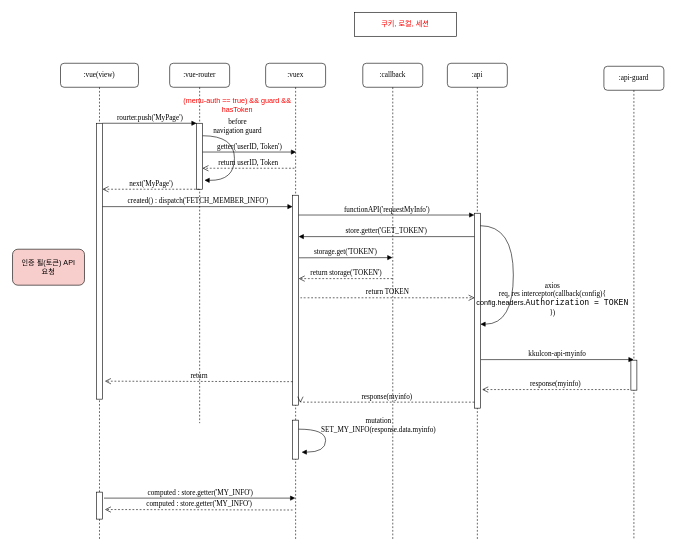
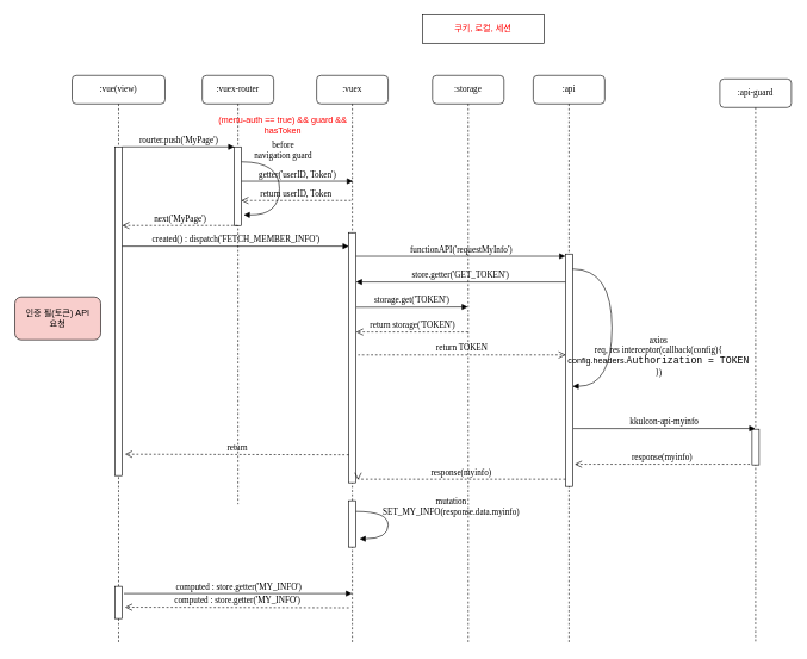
  <mxCell id="0" />
  <mxCell id="1" parent="0" />
- <mxCell id="2" value=":vue-router" style="shape=umlLifeline;perimeter=lifelinePerimeter;whiteSpace=wrap;html=1;container=1;collapsible=0;recursiveResize=0;outlineConnect=0;rounded=1;shadow=0;comic=0;labelBackgroundColor=none;strokeWidth=1;fontFamily=Verdana;fontSize=12;align=center;" vertex="1" parent="1"><mxGeometry x="282" y="105" width="100" height="600" as="geometry" /></mxCell>
+ <mxCell id="2" value=":vuex-router" style="shape=umlLifeline;perimeter=lifelinePerimeter;whiteSpace=wrap;html=1;container=1;collapsible=0;recursiveResize=0;outlineConnect=0;rounded=1;shadow=0;comic=0;labelBackgroundColor=none;strokeWidth=1;fontFamily=Verdana;fontSize=12;align=center;" vertex="1" parent="1"><mxGeometry x="282" y="105" width="100" height="600" as="geometry" /></mxCell>
  <mxCell id="3" value="" style="html=1;points=[];perimeter=orthogonalPerimeter;rounded=0;shadow=0;comic=0;labelBackgroundColor=none;strokeWidth=1;fontFamily=Verdana;fontSize=12;align=center;" vertex="1" parent="2"><mxGeometry x="45" y="100" width="10" height="110" as="geometry" /></mxCell>
  <mxCell id="4" value="before&lt;br&gt;navigation guard" style="html=1;verticalAlign=bottom;endArrow=block;labelBackgroundColor=none;fontFamily=Verdana;fontSize=12;elbow=vertical;edgeStyle=orthogonalEdgeStyle;curved=1;exitX=1.038;exitY=0.345;exitPerimeter=0;" edge="1" parent="2"><mxGeometry x="-0.417" y="-6" relative="1" as="geometry"><mxPoint x="55.003" y="120.83" as="sourcePoint" /><mxPoint x="58" y="195" as="targetPoint" /><Array as="points"><mxPoint x="108" y="121" /><mxPoint x="108" y="196" /></Array><mxPoint x="6" y="-6" as="offset" /></mxGeometry></mxCell>
  <mxCell id="5" value="getter('userID, Token')" style="html=1;verticalAlign=bottom;endArrow=block;labelBackgroundColor=none;fontFamily=Verdana;fontSize=12;edgeStyle=elbowEdgeStyle;elbow=vertical;" edge="1" parent="2"><mxGeometry relative="1" as="geometry"><mxPoint x="55.0" y="148.0" as="sourcePoint" /><mxPoint x="210.88" y="148.08" as="targetPoint" /></mxGeometry></mxCell>
  <mxCell id="6" value=":vuex" style="shape=umlLifeline;perimeter=lifelinePerimeter;whiteSpace=wrap;html=1;container=1;collapsible=0;recursiveResize=0;outlineConnect=0;rounded=1;shadow=0;comic=0;labelBackgroundColor=none;strokeWidth=1;fontFamily=Verdana;fontSize=12;align=center;" vertex="1" parent="1"><mxGeometry x="442" y="105" width="100" height="795" as="geometry" /></mxCell>
  <mxCell id="7" value="" style="html=1;points=[];perimeter=orthogonalPerimeter;rounded=0;shadow=0;comic=0;labelBackgroundColor=none;strokeWidth=1;fontFamily=Verdana;fontSize=12;align=center;" vertex="1" parent="6"><mxGeometry x="45" y="220" width="10" height="350" as="geometry" /></mxCell>
  <mxCell id="8" value="return" style="html=1;verticalAlign=bottom;endArrow=open;dashed=1;endSize=8;labelBackgroundColor=none;fontFamily=Verdana;fontSize=12;edgeStyle=elbowEdgeStyle;elbow=vertical;entryX=1.4;entryY=0.935;entryDx=0;entryDy=0;entryPerimeter=0;" edge="1" parent="6" target="19"><mxGeometry relative="1" as="geometry"><mxPoint x="-240" y="540" as="targetPoint" /><Array as="points"><mxPoint x="-134" y="530" /></Array><mxPoint x="45.0" y="530.83" as="sourcePoint" /></mxGeometry></mxCell>
  <mxCell id="9" value="functionAPI('requestMyInfo')" style="html=1;verticalAlign=bottom;endArrow=block;labelBackgroundColor=none;fontFamily=Verdana;fontSize=12;edgeStyle=elbowEdgeStyle;elbow=vertical;" edge="1" parent="6"><mxGeometry relative="1" as="geometry"><mxPoint x="55" y="253" as="sourcePoint" /><mxPoint x="348" y="253" as="targetPoint" /></mxGeometry></mxCell>
  <mxCell id="10" value="" style="html=1;points=[];perimeter=orthogonalPerimeter;rounded=0;shadow=0;comic=0;labelBackgroundColor=none;strokeWidth=1;fontFamily=Verdana;fontSize=12;align=center;" vertex="1" parent="6"><mxGeometry x="45" y="595" width="10" height="65" as="geometry" /></mxCell>
  <mxCell id="11" value="mutation &lt;br&gt;SET_MY_INFO(response.data.myinfo)" style="html=1;verticalAlign=bottom;endArrow=block;labelBackgroundColor=none;fontFamily=Verdana;fontSize=12;elbow=vertical;edgeStyle=orthogonalEdgeStyle;curved=1;entryX=1;entryY=0.286;entryPerimeter=0;exitX=1.038;exitY=0.345;exitPerimeter=0;" edge="1" parent="6"><mxGeometry x="-0.109" y="88" relative="1" as="geometry"><mxPoint x="55.003" y="610.04" as="sourcePoint" /><mxPoint x="60.003" y="648.373" as="targetPoint" /><Array as="points"><mxPoint x="100" y="610.04" /><mxPoint x="100" y="648.04" /></Array><mxPoint as="offset" /></mxGeometry></mxCell>
  <mxCell id="12" value="computed : store.getter('MY_INFO')" style="html=1;verticalAlign=bottom;endArrow=open;dashed=1;endSize=8;labelBackgroundColor=none;fontFamily=Verdana;fontSize=12;edgeStyle=elbowEdgeStyle;elbow=vertical;entryX=1.4;entryY=0.935;entryDx=0;entryDy=0;entryPerimeter=0;" edge="1" parent="6"><mxGeometry relative="1" as="geometry"><mxPoint x="-268" y="744.1" as="targetPoint" /><Array as="points"><mxPoint x="-134" y="744" /></Array><mxPoint x="45.0" y="744.83" as="sourcePoint" /></mxGeometry></mxCell>
  <mxCell id="13" value="return userID, Token" style="html=1;verticalAlign=bottom;endArrow=open;dashed=1;endSize=8;labelBackgroundColor=none;fontFamily=Verdana;fontSize=12;edgeStyle=elbowEdgeStyle;elbow=vertical;" edge="1" parent="6"><mxGeometry relative="1" as="geometry"><mxPoint x="-105.4" y="175" as="targetPoint" /><Array as="points"><mxPoint x="-83.5" y="175" /></Array><mxPoint x="48" y="175" as="sourcePoint" /></mxGeometry></mxCell>
  <mxCell id="14" value=":api" style="shape=umlLifeline;perimeter=lifelinePerimeter;whiteSpace=wrap;html=1;container=1;collapsible=0;recursiveResize=0;outlineConnect=0;rounded=1;shadow=0;comic=0;labelBackgroundColor=none;strokeWidth=1;fontFamily=Verdana;fontSize=12;align=center;" vertex="1" parent="1"><mxGeometry x="745" y="105" width="100" height="795" as="geometry" /></mxCell>
  <mxCell id="15" value=":api-guard" style="shape=umlLifeline;perimeter=lifelinePerimeter;whiteSpace=wrap;html=1;container=1;collapsible=0;recursiveResize=0;outlineConnect=0;rounded=1;shadow=0;comic=0;labelBackgroundColor=none;strokeWidth=1;fontFamily=Verdana;fontSize=12;align=center;" vertex="1" parent="1"><mxGeometry x="1006" y="110" width="100" height="790" as="geometry" /></mxCell>
  <mxCell id="16" value="" style="html=1;points=[];perimeter=orthogonalPerimeter;rounded=0;shadow=0;comic=0;labelBackgroundColor=none;strokeWidth=1;fontFamily=Verdana;fontSize=12;align=center;" vertex="1" parent="15"><mxGeometry x="45" y="490" width="10" height="50" as="geometry" /></mxCell>
  <mxCell id="17" value="response(myinfo)" style="html=1;verticalAlign=bottom;endArrow=open;dashed=1;endSize=8;labelBackgroundColor=none;fontFamily=Verdana;fontSize=12;edgeStyle=elbowEdgeStyle;elbow=vertical;entryX=1.3;entryY=0.906;entryDx=0;entryDy=0;entryPerimeter=0;" edge="1" parent="15" target="23"><mxGeometry relative="1" as="geometry"><mxPoint x="-248" y="540" as="targetPoint" /><Array as="points" /><mxPoint x="42" y="539" as="sourcePoint" /></mxGeometry></mxCell>
  <mxCell id="18" value=":vue(view)" style="shape=umlLifeline;perimeter=lifelinePerimeter;whiteSpace=wrap;html=1;container=1;collapsible=0;recursiveResize=0;outlineConnect=0;rounded=1;shadow=0;comic=0;labelBackgroundColor=none;strokeWidth=1;fontFamily=Verdana;fontSize=12;align=center;" vertex="1" parent="1"><mxGeometry x="100" y="105" width="130" height="795" as="geometry" /></mxCell>
  <mxCell id="19" value="" style="html=1;points=[];perimeter=orthogonalPerimeter;rounded=0;shadow=0;comic=0;labelBackgroundColor=none;strokeWidth=1;fontFamily=Verdana;fontSize=12;align=center;" vertex="1" parent="18"><mxGeometry x="60" y="100" width="10" height="460" as="geometry" /></mxCell>
  <mxCell id="20" value="next('MyPage')" style="html=1;verticalAlign=bottom;endArrow=open;dashed=1;endSize=8;labelBackgroundColor=none;fontFamily=Verdana;fontSize=12;edgeStyle=elbowEdgeStyle;elbow=vertical;" edge="1" parent="18"><mxGeometry relative="1" as="geometry"><mxPoint x="70" y="210" as="targetPoint" /><Array as="points"><mxPoint x="130" y="210" /></Array><mxPoint x="231.5" y="210" as="sourcePoint" /></mxGeometry></mxCell>
  <mxCell id="21" value="인증 필(토큰) API&lt;br&gt;요청" style="rounded=1;whiteSpace=wrap;html=1;fillColor=#f8cecc;" vertex="1" parent="18"><mxGeometry x="-80" y="310" width="120" height="60" as="geometry" /></mxCell>
  <mxCell id="22" value="" style="html=1;points=[];perimeter=orthogonalPerimeter;rounded=0;shadow=0;comic=0;labelBackgroundColor=none;strokeWidth=1;fontFamily=Verdana;fontSize=12;align=center;" vertex="1" parent="18"><mxGeometry x="60" y="715" width="10" height="45" as="geometry" /></mxCell>
  <mxCell id="23" value="" style="html=1;points=[];perimeter=orthogonalPerimeter;rounded=0;shadow=0;comic=0;labelBackgroundColor=none;strokeWidth=1;fontFamily=Verdana;fontSize=12;align=center;" vertex="1" parent="1"><mxGeometry x="790" y="355" width="10" height="325" as="geometry" /></mxCell>
  <mxCell id="24" value="rourter.push('MyPage')" style="html=1;verticalAlign=bottom;endArrow=block;entryX=0;entryY=0;labelBackgroundColor=none;fontFamily=Verdana;fontSize=12;edgeStyle=elbowEdgeStyle;elbow=vertical;" edge="1" parent="1" source="19" target="3"><mxGeometry relative="1" as="geometry"><mxPoint x="230" y="215" as="sourcePoint" /></mxGeometry></mxCell>
  <mxCell id="25" value="created() : dispatch('FETCH_MEMBER_INFO')" style="html=1;verticalAlign=bottom;endArrow=block;labelBackgroundColor=none;fontFamily=Verdana;fontSize=12;edgeStyle=elbowEdgeStyle;elbow=vertical;entryX=0.3;entryY=0.031;entryDx=0;entryDy=0;entryPerimeter=0;" edge="1" parent="1"><mxGeometry relative="1" as="geometry"><mxPoint x="170" y="344" as="sourcePoint" /><mxPoint x="487" y="344.85" as="targetPoint" /><Array as="points"><mxPoint x="397" y="344" /></Array></mxGeometry></mxCell>
  <mxCell id="26" value="axios &lt;br&gt;req, res interceptor(callback(config){&lt;br&gt;&lt;font style=&quot;font-family: Helvetica;&quot; color=&quot;#000000&quot;&gt;config.headers.&lt;/font&gt;&lt;span style=&quot;color: rgb(255, 0, 0); background-color: var(--color-canvas-subtle); font-family: ui-monospace, SFMono-Regular, &amp;quot;SF Mono&amp;quot;, Menlo, Consolas, &amp;quot;Liberation Mono&amp;quot;, monospace; font-size: 13.6px; text-align: start;&quot;&gt;&lt;font color=&quot;#000000&quot;&gt;Authorization = TOKEN&lt;/font&gt;&lt;/span&gt;&lt;br&gt;})" style="html=1;verticalAlign=bottom;endArrow=block;labelBackgroundColor=none;fontFamily=Verdana;fontSize=12;elbow=vertical;edgeStyle=orthogonalEdgeStyle;curved=1;exitX=1.038;exitY=0.345;exitPerimeter=0;" edge="1" parent="1" target="23"><mxGeometry x="0.526" y="65" relative="1" as="geometry"><mxPoint x="800.003" y="375.83" as="sourcePoint" /><mxPoint x="804" y="460" as="targetPoint" /><Array as="points"><mxPoint x="855" y="376" /><mxPoint x="855" y="540" /></Array><mxPoint as="offset" /></mxGeometry></mxCell>
  <mxCell id="27" value="쿠키, 로컬, 세션" style="rounded=0;whiteSpace=wrap;html=1;fontColor=#FF0000;" vertex="1" parent="1"><mxGeometry x="590" y="20" width="170" height="40" as="geometry" /></mxCell>
- <mxCell id="28" value=":callback" style="shape=umlLifeline;perimeter=lifelinePerimeter;whiteSpace=wrap;html=1;container=1;collapsible=0;recursiveResize=0;outlineConnect=0;rounded=1;shadow=0;comic=0;labelBackgroundColor=none;strokeWidth=1;fontFamily=Verdana;fontSize=12;align=center;" vertex="1" parent="1"><mxGeometry x="604" y="105" width="100" height="795" as="geometry" /></mxCell>
+ <mxCell id="28" value=":storage" style="shape=umlLifeline;perimeter=lifelinePerimeter;whiteSpace=wrap;html=1;container=1;collapsible=0;recursiveResize=0;outlineConnect=0;rounded=1;shadow=0;comic=0;labelBackgroundColor=none;strokeWidth=1;fontFamily=Verdana;fontSize=12;align=center;" vertex="1" parent="1"><mxGeometry x="604" y="105" width="100" height="795" as="geometry" /></mxCell>
  <mxCell id="29" value="return storage('TOKEN')" style="html=1;verticalAlign=bottom;endArrow=open;dashed=1;endSize=8;labelBackgroundColor=none;fontFamily=Verdana;fontSize=12;edgeStyle=elbowEdgeStyle;elbow=vertical;" edge="1" parent="28"><mxGeometry relative="1" as="geometry"><mxPoint x="-106.9" y="359" as="targetPoint" /><Array as="points"><mxPoint x="-85" y="359" /></Array><mxPoint x="49.5" y="359" as="sourcePoint" /></mxGeometry></mxCell>
  <mxCell id="30" value="response(myinfo)" style="html=1;verticalAlign=bottom;endArrow=open;dashed=1;endSize=8;labelBackgroundColor=none;fontFamily=Verdana;fontSize=12;edgeStyle=elbowEdgeStyle;elbow=vertical;" edge="1" parent="28"><mxGeometry relative="1" as="geometry"><mxPoint x="-104" y="566" as="targetPoint" /><Array as="points"><mxPoint x="-34" y="565.0" /></Array><mxPoint x="186" y="565" as="sourcePoint" /></mxGeometry></mxCell>
  <mxCell id="31" value="store.getter('GET_TOKEN')" style="html=1;verticalAlign=bottom;endArrow=block;labelBackgroundColor=none;fontFamily=Verdana;fontSize=12;edgeStyle=elbowEdgeStyle;elbow=vertical;" edge="1" parent="1"><mxGeometry relative="1" as="geometry"><mxPoint x="790" y="394" as="sourcePoint" /><mxPoint x="497" y="394.2" as="targetPoint" /></mxGeometry></mxCell>
  <mxCell id="32" value="storage.get('TOKEN')" style="html=1;verticalAlign=bottom;endArrow=block;labelBackgroundColor=none;fontFamily=Verdana;fontSize=12;edgeStyle=elbowEdgeStyle;elbow=vertical;" edge="1" parent="1"><mxGeometry relative="1" as="geometry"><mxPoint x="497.62" y="429.32" as="sourcePoint" /><mxPoint x="653.5" y="429.4" as="targetPoint" /></mxGeometry></mxCell>
  <mxCell id="33" value="return TOKEN" style="html=1;verticalAlign=bottom;endArrow=open;dashed=1;endSize=8;labelBackgroundColor=none;fontFamily=Verdana;fontSize=12;edgeStyle=elbowEdgeStyle;elbow=vertical;" edge="1" parent="1"><mxGeometry relative="1" as="geometry"><mxPoint x="790.5" y="496" as="targetPoint" /><Array as="points"><mxPoint x="501" y="496" /></Array><mxPoint x="500" y="496" as="sourcePoint" /></mxGeometry></mxCell>
  <mxCell id="34" value="computed : store.getter('MY_INFO')" style="html=1;verticalAlign=bottom;endArrow=block;labelBackgroundColor=none;fontFamily=Verdana;fontSize=12;edgeStyle=elbowEdgeStyle;elbow=vertical;entryX=0.3;entryY=0.031;entryDx=0;entryDy=0;entryPerimeter=0;" edge="1" parent="1"><mxGeometry relative="1" as="geometry"><mxPoint x="172.5" y="830" as="sourcePoint" /><mxPoint x="491.5" y="830.85" as="targetPoint" /><Array as="points"><mxPoint x="401.5" y="830" /></Array></mxGeometry></mxCell>
  <mxCell id="35" value="kkulcon-api-myinfo" style="html=1;verticalAlign=bottom;endArrow=block;labelBackgroundColor=none;fontFamily=Verdana;fontSize=12;edgeStyle=elbowEdgeStyle;elbow=vertical;exitX=1.1;exitY=0.751;exitDx=0;exitDy=0;exitPerimeter=0;entryX=0.457;entryY=-0.014;entryDx=0;entryDy=0;entryPerimeter=0;" edge="1" parent="1" target="16" source="23"><mxGeometry relative="1" as="geometry"><mxPoint x="804" y="601" as="sourcePoint" /><mxPoint x="1093" y="600" as="targetPoint" /></mxGeometry></mxCell>
  <mxCell id="36" value="&lt;font color=&quot;#ff0000&quot;&gt;(&lt;/font&gt;&lt;span style=&quot;color: rgb(255, 0, 0);&quot;&gt;menu-&lt;/span&gt;&lt;font color=&quot;#ff0000&quot;&gt;auth == true) &amp;amp;&amp;amp; guard &amp;amp;&amp;amp; hasToken&lt;/font&gt;" style="text;html=1;strokeColor=none;fillColor=none;align=center;verticalAlign=middle;whiteSpace=wrap;rounded=0;" vertex="1" parent="1"><mxGeometry x="300" y="160" width="190" height="30" as="geometry" /></mxCell>
